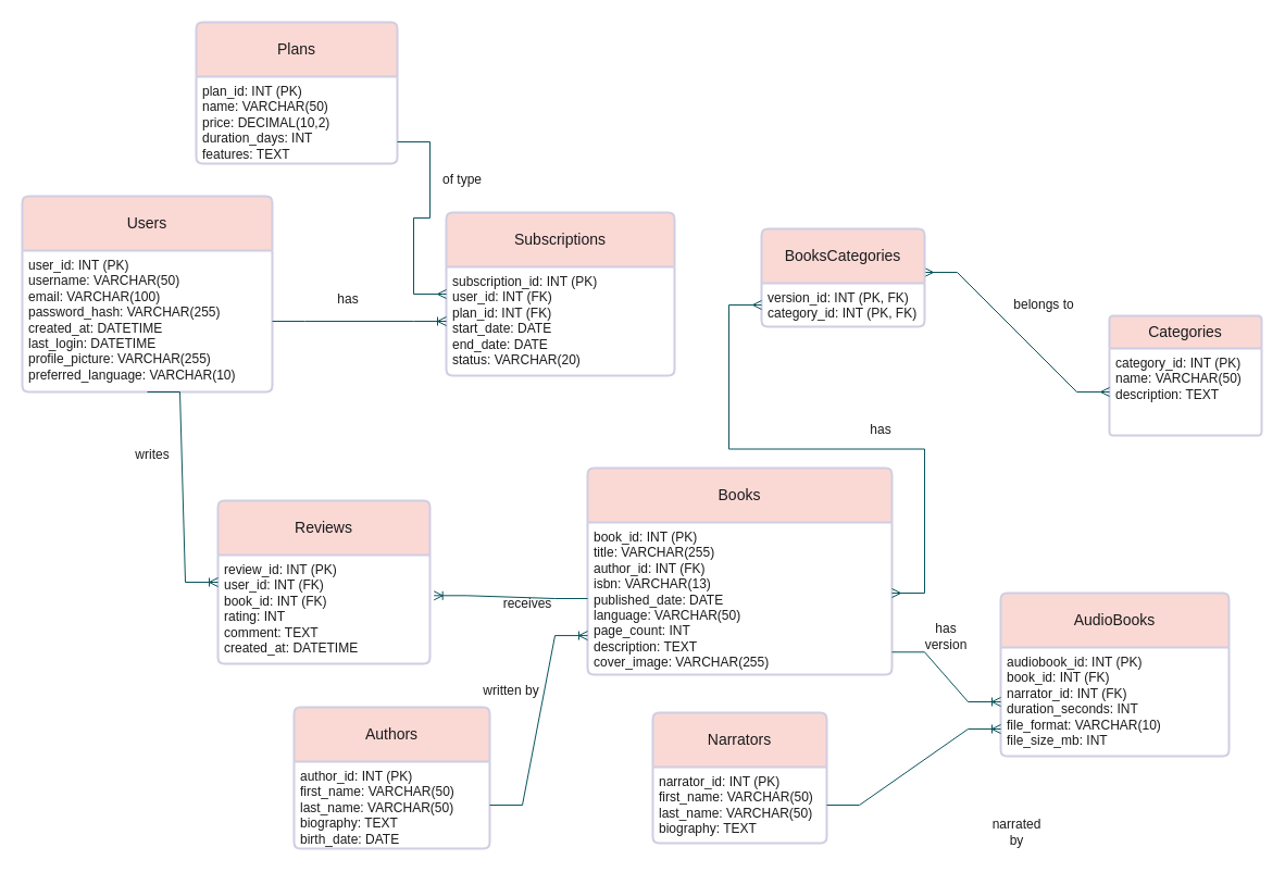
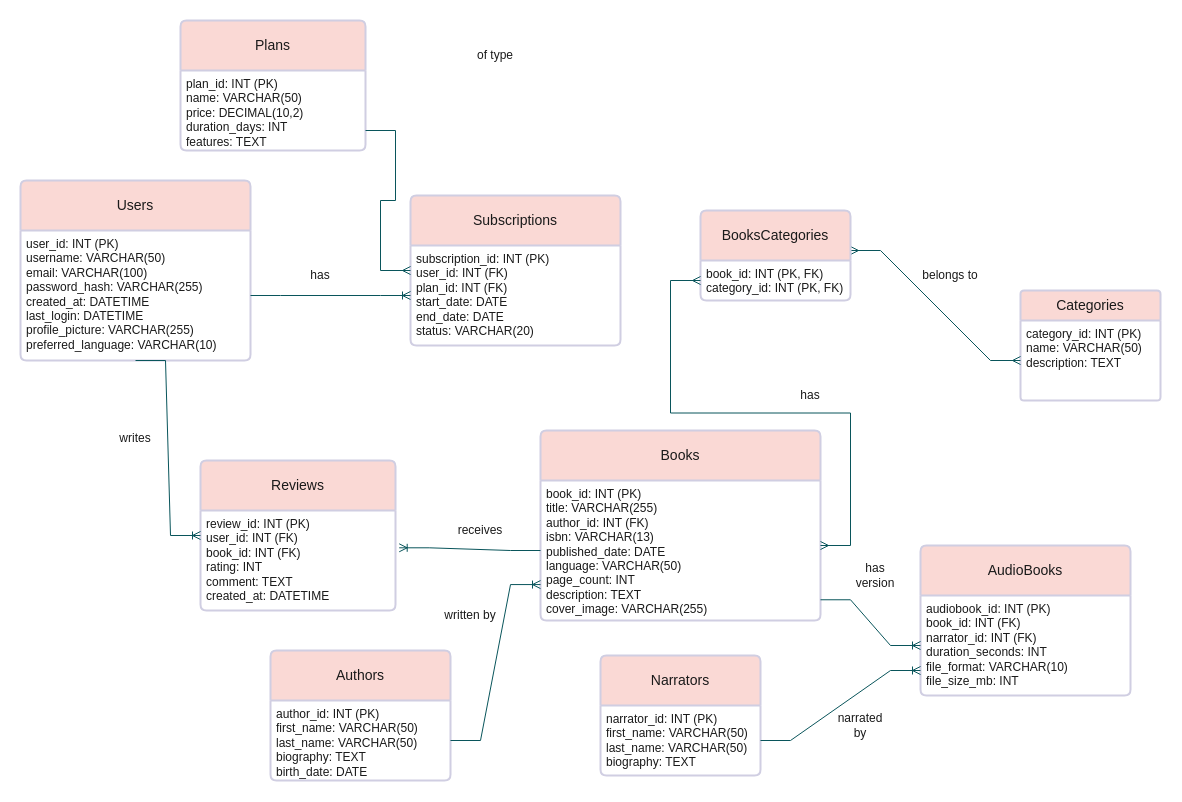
  <mxCell id="0" />
  <mxCell id="1" parent="0" />
  <mxCell id="2" value="Users" style="swimlane;childLayout=stackLayout;horizontal=1;startSize=50;horizontalStack=0;rounded=1;fontSize=14;fontStyle=0;strokeWidth=2;resizeParent=0;resizeLast=1;shadow=0;dashed=0;align=center;arcSize=4;whiteSpace=wrap;html=1;labelBackgroundColor=none;fillColor=#FAD9D5;strokeColor=#D0CEE2;fontColor=#1A1A1A;" vertex="1" parent="1"><mxGeometry x="20" y="180" width="230" height="180" as="geometry" /></mxCell>
  <mxCell id="3" value="&lt;div&gt;user_id: INT (PK)&lt;/div&gt;&lt;div&gt;username: VARCHAR(50)&lt;/div&gt;&lt;div&gt;email: VARCHAR(100)&lt;/div&gt;&lt;div&gt;password_hash: VARCHAR(255)&lt;/div&gt;&lt;div&gt;created_at: DATETIME&lt;/div&gt;&lt;div&gt;last_login: DATETIME&lt;/div&gt;&lt;div&gt;profile_picture: VARCHAR(255)&lt;/div&gt;&lt;div&gt;preferred_language: VARCHAR(10)&lt;/div&gt;" style="align=left;strokeColor=none;fillColor=none;spacingLeft=4;fontSize=12;verticalAlign=top;resizable=0;rotatable=0;part=1;html=1;labelBackgroundColor=none;fontColor=#1A1A1A;" vertex="1" parent="2"><mxGeometry y="50" width="230" height="130" as="geometry" /></mxCell>
  <mxCell id="4" value="Books" style="swimlane;childLayout=stackLayout;horizontal=1;startSize=50;horizontalStack=0;rounded=1;fontSize=14;fontStyle=0;strokeWidth=2;resizeParent=0;resizeLast=1;shadow=0;dashed=0;align=center;arcSize=4;whiteSpace=wrap;html=1;labelBackgroundColor=none;fillColor=#FAD9D5;strokeColor=#D0CEE2;fontColor=#1A1A1A;" vertex="1" parent="1"><mxGeometry x="540" y="430" width="280" height="190" as="geometry" /></mxCell>
  <mxCell id="5" value="&lt;div&gt;book_id: INT (PK)&lt;/div&gt;&lt;div&gt;title: VARCHAR(255)&lt;/div&gt;&lt;div&gt;author_id: INT (FK)&lt;/div&gt;&lt;div&gt;isbn: VARCHAR(13)&lt;/div&gt;&lt;div&gt;published_date: DATE&lt;/div&gt;&lt;div&gt;language: VARCHAR(50)&lt;/div&gt;&lt;div&gt;page_count: INT&lt;/div&gt;&lt;div&gt;description: TEXT&lt;/div&gt;&lt;div&gt;cover_image: VARCHAR(255)&lt;/div&gt;" style="align=left;strokeColor=none;fillColor=none;spacingLeft=4;fontSize=12;verticalAlign=top;resizable=0;rotatable=0;part=1;html=1;labelBackgroundColor=none;fontColor=#1A1A1A;" vertex="1" parent="4"><mxGeometry y="50" width="280" height="140" as="geometry" /></mxCell>
  <mxCell id="6" value="Authors" style="swimlane;childLayout=stackLayout;horizontal=1;startSize=50;horizontalStack=0;rounded=1;fontSize=14;fontStyle=0;strokeWidth=2;resizeParent=0;resizeLast=1;shadow=0;dashed=0;align=center;arcSize=4;whiteSpace=wrap;html=1;labelBackgroundColor=none;fillColor=#FAD9D5;strokeColor=#D0CEE2;fontColor=#1A1A1A;" vertex="1" parent="1"><mxGeometry x="270" y="650" width="180" height="130" as="geometry" /></mxCell>
  <mxCell id="7" value="&lt;div&gt;author_id: INT (PK)&lt;/div&gt;&lt;div&gt;first_name: VARCHAR(50)&lt;/div&gt;&lt;div&gt;last_name: VARCHAR(50)&lt;/div&gt;&lt;div&gt;biography: TEXT&lt;/div&gt;&lt;div&gt;birth_date: DATE&lt;/div&gt;" style="align=left;strokeColor=none;fillColor=none;spacingLeft=4;fontSize=12;verticalAlign=top;resizable=0;rotatable=0;part=1;html=1;labelBackgroundColor=none;fontColor=#1A1A1A;" vertex="1" parent="6"><mxGeometry y="50" width="180" height="80" as="geometry" /></mxCell>
  <mxCell id="8" value="Categories" style="swimlane;childLayout=stackLayout;horizontal=1;startSize=30;horizontalStack=0;rounded=1;fontSize=14;fontStyle=0;strokeWidth=2;resizeParent=0;resizeLast=1;shadow=0;dashed=0;align=center;arcSize=4;whiteSpace=wrap;html=1;labelBackgroundColor=none;fillColor=#FAD9D5;strokeColor=#D0CEE2;fontColor=#1A1A1A;" vertex="1" parent="1"><mxGeometry x="1020" y="290" width="140" height="110" as="geometry" /></mxCell>
  <mxCell id="9" value="" style="edgeStyle=entityRelationEdgeStyle;fontSize=12;html=1;endArrow=ERmany;startArrow=ERmany;rounded=0;exitX=1;exitY=0.25;exitDx=0;exitDy=0;entryX=0;entryY=0.5;entryDx=0;entryDy=0;labelBackgroundColor=none;strokeColor=#09555B;fontColor=default;" edge="1" parent="8" target="10"><mxGeometry width="100" height="100" relative="1" as="geometry"><mxPoint x="-170" y="-40" as="sourcePoint" /><mxPoint x="70" y="7.5" as="targetPoint" /><Array as="points"><mxPoint x="-170" y="-22.5" /></Array></mxGeometry></mxCell>
  <mxCell id="10" value="&lt;div&gt;category_id: INT (PK)&lt;/div&gt;&lt;div&gt;name: VARCHAR(50)&lt;/div&gt;&lt;div&gt;description: TEXT&lt;/div&gt;" style="align=left;strokeColor=none;fillColor=none;spacingLeft=4;fontSize=12;verticalAlign=top;resizable=0;rotatable=0;part=1;html=1;labelBackgroundColor=none;fontColor=#1A1A1A;" vertex="1" parent="8"><mxGeometry y="30" width="140" height="80" as="geometry" /></mxCell>
  <mxCell id="11" value="BooksCategories" style="swimlane;childLayout=stackLayout;horizontal=1;startSize=50;horizontalStack=0;rounded=1;fontSize=14;fontStyle=0;strokeWidth=2;resizeParent=0;resizeLast=1;shadow=0;dashed=0;align=center;arcSize=4;whiteSpace=wrap;html=1;labelBackgroundColor=none;fillColor=#FAD9D5;strokeColor=#D0CEE2;fontColor=#1A1A1A;" vertex="1" parent="1"><mxGeometry x="700" y="210" width="150" height="90" as="geometry" /></mxCell>
- <mxCell id="12" value="&lt;div&gt;version_id: INT (PK, FK)&lt;/div&gt;&lt;div&gt;category_id: INT (PK, FK)&lt;/div&gt;" style="align=left;strokeColor=none;fillColor=none;spacingLeft=4;fontSize=12;verticalAlign=top;resizable=0;rotatable=0;part=1;html=1;labelBackgroundColor=none;fontColor=#1A1A1A;" vertex="1" parent="11"><mxGeometry y="50" width="150" height="40" as="geometry" /></mxCell>
+ <mxCell id="12" value="&lt;div&gt;book_id: INT (PK, FK)&lt;/div&gt;&lt;div&gt;category_id: INT (PK, FK)&lt;/div&gt;" style="align=left;strokeColor=none;fillColor=none;spacingLeft=4;fontSize=12;verticalAlign=top;resizable=0;rotatable=0;part=1;html=1;labelBackgroundColor=none;fontColor=#1A1A1A;" vertex="1" parent="11"><mxGeometry y="50" width="150" height="40" as="geometry" /></mxCell>
  <mxCell id="13" value="AudioBooks" style="swimlane;childLayout=stackLayout;horizontal=1;startSize=50;horizontalStack=0;rounded=1;fontSize=14;fontStyle=0;strokeWidth=2;resizeParent=0;resizeLast=1;shadow=0;dashed=0;align=center;arcSize=4;whiteSpace=wrap;html=1;labelBackgroundColor=none;fillColor=#FAD9D5;strokeColor=#D0CEE2;fontColor=#1A1A1A;" vertex="1" parent="1"><mxGeometry x="920" y="545" width="210" height="150" as="geometry" /></mxCell>
  <mxCell id="14" value="&lt;div&gt;audiobook_id: INT (PK)&lt;/div&gt;&lt;div&gt;book_id: INT (FK)&lt;/div&gt;&lt;div&gt;narrator_id: INT (FK)&lt;/div&gt;&lt;div&gt;duration_seconds: INT&lt;/div&gt;&lt;div&gt;file_format: VARCHAR(10)&lt;/div&gt;&lt;div&gt;file_size_mb: INT&lt;/div&gt;" style="align=left;strokeColor=none;fillColor=none;spacingLeft=4;fontSize=12;verticalAlign=top;resizable=0;rotatable=0;part=1;html=1;labelBackgroundColor=none;fontColor=#1A1A1A;" vertex="1" parent="13"><mxGeometry y="50" width="210" height="100" as="geometry" /></mxCell>
  <mxCell id="15" value="Narrators" style="swimlane;childLayout=stackLayout;horizontal=1;startSize=50;horizontalStack=0;rounded=1;fontSize=14;fontStyle=0;strokeWidth=2;resizeParent=0;resizeLast=1;shadow=0;dashed=0;align=center;arcSize=4;whiteSpace=wrap;html=1;labelBackgroundColor=none;fillColor=#FAD9D5;strokeColor=#D0CEE2;fontColor=#1A1A1A;" vertex="1" parent="1"><mxGeometry x="600" y="655" width="160" height="120" as="geometry" /></mxCell>
  <mxCell id="16" value="&lt;div&gt;narrator_id: INT (PK)&lt;/div&gt;&lt;div&gt;first_name: VARCHAR(50)&lt;/div&gt;&lt;div&gt;last_name: VARCHAR(50)&lt;/div&gt;&lt;div&gt;biography: TEXT&lt;/div&gt;" style="align=left;strokeColor=none;fillColor=none;spacingLeft=4;fontSize=12;verticalAlign=top;resizable=0;rotatable=0;part=1;html=1;labelBackgroundColor=none;fontColor=#1A1A1A;" vertex="1" parent="15"><mxGeometry y="50" width="160" height="70" as="geometry" /></mxCell>
  <mxCell id="17" value="Reviews" style="swimlane;childLayout=stackLayout;horizontal=1;startSize=50;horizontalStack=0;rounded=1;fontSize=14;fontStyle=0;strokeWidth=2;resizeParent=0;resizeLast=1;shadow=0;dashed=0;align=center;arcSize=4;whiteSpace=wrap;html=1;labelBackgroundColor=none;fillColor=#FAD9D5;strokeColor=#D0CEE2;fontColor=#1A1A1A;" vertex="1" parent="1"><mxGeometry x="200" y="460" width="195" height="150" as="geometry" /></mxCell>
  <mxCell id="18" value="&lt;div&gt;review_id: INT (PK)&lt;/div&gt;&lt;div&gt;user_id: INT (FK)&lt;/div&gt;&lt;div&gt;book_id: INT (FK)&lt;/div&gt;&lt;div&gt;rating: INT&lt;/div&gt;&lt;div&gt;comment: TEXT&lt;/div&gt;&lt;div&gt;created_at: DATETIME&lt;/div&gt;" style="align=left;strokeColor=none;fillColor=none;spacingLeft=4;fontSize=12;verticalAlign=top;resizable=0;rotatable=0;part=1;html=1;labelBackgroundColor=none;fontColor=#1A1A1A;" vertex="1" parent="17"><mxGeometry y="50" width="195" height="100" as="geometry" /></mxCell>
  <mxCell id="19" value="Subscriptions" style="swimlane;childLayout=stackLayout;horizontal=1;startSize=50;horizontalStack=0;rounded=1;fontSize=14;fontStyle=0;strokeWidth=2;resizeParent=0;resizeLast=1;shadow=0;dashed=0;align=center;arcSize=4;whiteSpace=wrap;html=1;labelBackgroundColor=none;fillColor=#FAD9D5;strokeColor=#D0CEE2;fontColor=#1A1A1A;" vertex="1" parent="1"><mxGeometry x="410" y="195" width="210" height="150" as="geometry" /></mxCell>
  <mxCell id="20" value="&lt;div&gt;subscription_id: INT (PK)&lt;/div&gt;&lt;div&gt;user_id: INT (FK)&lt;/div&gt;&lt;div&gt;plan_id: INT (FK)&lt;/div&gt;&lt;div&gt;start_date: DATE&lt;/div&gt;&lt;div&gt;end_date: DATE&lt;/div&gt;&lt;div&gt;status: VARCHAR(20)&lt;/div&gt;" style="align=left;strokeColor=none;fillColor=none;spacingLeft=4;fontSize=12;verticalAlign=top;resizable=0;rotatable=0;part=1;html=1;labelBackgroundColor=none;fontColor=#1A1A1A;" vertex="1" parent="19"><mxGeometry y="50" width="210" height="100" as="geometry" /></mxCell>
  <mxCell id="21" value="Plans" style="swimlane;childLayout=stackLayout;horizontal=1;startSize=50;horizontalStack=0;rounded=1;fontSize=14;fontStyle=0;strokeWidth=2;resizeParent=0;resizeLast=1;shadow=0;dashed=0;align=center;arcSize=4;whiteSpace=wrap;html=1;labelBackgroundColor=none;fillColor=#FAD9D5;strokeColor=#D0CEE2;fontColor=#1A1A1A;" vertex="1" parent="1"><mxGeometry x="180" y="20" width="185" height="130" as="geometry" /></mxCell>
  <mxCell id="22" value="&lt;div&gt;plan_id: INT (PK)&lt;/div&gt;&lt;div&gt;name: VARCHAR(50)&lt;/div&gt;&lt;div&gt;price: DECIMAL(10,2)&lt;/div&gt;&lt;div&gt;duration_days: INT&lt;/div&gt;&lt;div&gt;features: TEXT&lt;/div&gt;" style="align=left;strokeColor=none;fillColor=none;spacingLeft=4;fontSize=12;verticalAlign=top;resizable=0;rotatable=0;part=1;html=1;labelBackgroundColor=none;fontColor=#1A1A1A;" vertex="1" parent="21"><mxGeometry y="50" width="185" height="80" as="geometry" /></mxCell>
  <mxCell id="23" value="" style="edgeStyle=entityRelationEdgeStyle;fontSize=12;html=1;endArrow=ERoneToMany;rounded=0;exitX=1;exitY=0.5;exitDx=0;exitDy=0;entryX=0;entryY=0.5;entryDx=0;entryDy=0;labelBackgroundColor=none;strokeColor=#09555B;fontColor=default;" edge="1" parent="1" source="3" target="20"><mxGeometry width="100" height="100" relative="1" as="geometry"><mxPoint x="330" y="500" as="sourcePoint" /><mxPoint x="430" y="400" as="targetPoint" /></mxGeometry></mxCell>
  <mxCell id="24" value="" style="edgeStyle=entityRelationEdgeStyle;fontSize=12;html=1;endArrow=ERoneToMany;rounded=0;exitX=0.5;exitY=1;exitDx=0;exitDy=0;labelBackgroundColor=none;strokeColor=#09555B;fontColor=default;" edge="1" parent="1" source="3" target="17"><mxGeometry width="100" height="100" relative="1" as="geometry"><mxPoint x="330" y="500" as="sourcePoint" /><mxPoint x="430" y="400" as="targetPoint" /></mxGeometry></mxCell>
  <mxCell id="25" value="" style="edgeStyle=entityRelationEdgeStyle;fontSize=12;html=1;endArrow=ERoneToMany;rounded=0;entryX=1.019;entryY=0.373;entryDx=0;entryDy=0;entryPerimeter=0;exitX=0;exitY=0.5;exitDx=0;exitDy=0;labelBackgroundColor=none;strokeColor=#09555B;fontColor=default;" edge="1" parent="1" source="5" target="18"><mxGeometry width="100" height="100" relative="1" as="geometry"><mxPoint x="520" y="550" as="sourcePoint" /><mxPoint x="430" y="400" as="targetPoint" /><Array as="points"><mxPoint x="610" y="550" /><mxPoint x="580" y="547" /></Array></mxGeometry></mxCell>
  <mxCell id="26" value="" style="edgeStyle=entityRelationEdgeStyle;fontSize=12;html=1;endArrow=ERoneToMany;rounded=0;entryX=0.605;entryY=1.024;entryDx=0;entryDy=0;entryPerimeter=0;exitX=1;exitY=0.5;exitDx=0;exitDy=0;labelBackgroundColor=none;strokeColor=#09555B;fontColor=default;" edge="1" parent="1" source="7"><mxGeometry width="100" height="100" relative="1" as="geometry"><mxPoint x="501.98" y="695" as="sourcePoint" /><mxPoint x="540" y="584.07" as="targetPoint" /></mxGeometry></mxCell>
  <mxCell id="27" value="" style="edgeStyle=entityRelationEdgeStyle;fontSize=12;html=1;endArrow=ERmany;startArrow=ERmany;rounded=0;entryX=0;entryY=0.25;entryDx=0;entryDy=0;labelBackgroundColor=none;strokeColor=#09555B;fontColor=default;" edge="1" parent="1"><mxGeometry width="100" height="100" relative="1" as="geometry"><mxPoint x="820" y="545" as="sourcePoint" /><mxPoint x="700" y="280" as="targetPoint" /><Array as="points"><mxPoint x="420" y="435" /><mxPoint x="840" y="395" /><mxPoint x="870" y="395" /><mxPoint x="770" y="275" /></Array></mxGeometry></mxCell>
  <mxCell id="28" value="" style="edgeStyle=entityRelationEdgeStyle;fontSize=12;html=1;endArrow=ERoneToMany;rounded=0;exitX=1;exitY=0.852;exitDx=0;exitDy=0;exitPerimeter=0;entryX=0;entryY=0.5;entryDx=0;entryDy=0;labelBackgroundColor=none;strokeColor=#09555B;fontColor=default;" edge="1" parent="1" source="5" target="14"><mxGeometry width="100" height="100" relative="1" as="geometry"><mxPoint x="330" y="500" as="sourcePoint" /><mxPoint x="430" y="400" as="targetPoint" /><Array as="points"><mxPoint x="910" y="640" /></Array></mxGeometry></mxCell>
  <mxCell id="29" value="" style="edgeStyle=entityRelationEdgeStyle;fontSize=12;html=1;endArrow=ERoneToMany;rounded=0;entryX=0;entryY=0.75;entryDx=0;entryDy=0;labelBackgroundColor=none;strokeColor=#09555B;fontColor=default;" edge="1" parent="1" source="16" target="14"><mxGeometry width="100" height="100" relative="1" as="geometry"><mxPoint x="330" y="670" as="sourcePoint" /><mxPoint x="430" y="570" as="targetPoint" /></mxGeometry></mxCell>
  <mxCell id="30" value="" style="edgeStyle=entityRelationEdgeStyle;fontSize=12;html=1;endArrow=ERmany;rounded=0;exitX=1;exitY=0.75;exitDx=0;exitDy=0;entryX=0;entryY=0.25;entryDx=0;entryDy=0;labelBackgroundColor=none;strokeColor=#09555B;fontColor=default;" edge="1" parent="1" source="22" target="20"><mxGeometry width="100" height="100" relative="1" as="geometry"><mxPoint x="330" y="330" as="sourcePoint" /><mxPoint x="430" y="230" as="targetPoint" /></mxGeometry></mxCell>
- <mxCell id="31" value="receives" style="text;html=1;align=center;verticalAlign=middle;whiteSpace=wrap;rounded=0;labelBackgroundColor=none;fontColor=#1A1A1A;" vertex="1" parent="1"><mxGeometry x="455" y="540" width="60" height="30" as="geometry" /></mxCell>
- <mxCell id="32" value="writes&lt;div&gt;&lt;br&gt;&lt;/div&gt;" style="text;html=1;align=center;verticalAlign=middle;whiteSpace=wrap;rounded=0;labelBackgroundColor=none;fontColor=#1A1A1A;" vertex="1" parent="1"><mxGeometry x="110" y="410" width="60" height="30" as="geometry" /></mxCell>
- <mxCell id="33" value="of type" style="text;html=1;align=center;verticalAlign=middle;whiteSpace=wrap;rounded=0;labelBackgroundColor=none;fontColor=#1A1A1A;" vertex="1" parent="1"><mxGeometry x="395" y="150" width="60" height="30" as="geometry" /></mxCell>
+ <mxCell id="31" value="receives" style="text;html=1;align=center;verticalAlign=middle;whiteSpace=wrap;rounded=0;labelBackgroundColor=none;fontColor=#1A1A1A;" vertex="1" parent="1"><mxGeometry x="450" y="515" width="60" height="30" as="geometry" /></mxCell>
+ <mxCell id="32" value="writes&lt;div&gt;&lt;br&gt;&lt;/div&gt;" style="text;html=1;align=center;verticalAlign=middle;whiteSpace=wrap;rounded=0;labelBackgroundColor=none;fontColor=#1A1A1A;" vertex="1" parent="1"><mxGeometry x="105" y="430" width="60" height="30" as="geometry" /></mxCell>
+ <mxCell id="33" value="of type" style="text;html=1;align=center;verticalAlign=middle;whiteSpace=wrap;rounded=0;labelBackgroundColor=none;fontColor=#1A1A1A;" vertex="1" parent="1"><mxGeometry x="465" y="40" width="60" height="30" as="geometry" /></mxCell>
  <mxCell id="34" value="has" style="text;html=1;align=center;verticalAlign=middle;whiteSpace=wrap;rounded=0;fontColor=#1A1A1A;" vertex="1" parent="1"><mxGeometry x="290" y="260" width="60" height="30" as="geometry" /></mxCell>
- <mxCell id="35" value="has version" style="text;html=1;align=center;verticalAlign=middle;whiteSpace=wrap;rounded=0;fontColor=#1A1A1A;" vertex="1" parent="1"><mxGeometry x="840" y="570" width="60" height="30" as="geometry" /></mxCell>
+ <mxCell id="35" value="has version" style="text;html=1;align=center;verticalAlign=middle;whiteSpace=wrap;rounded=0;fontColor=#1A1A1A;" vertex="1" parent="1"><mxGeometry x="845" y="560" width="60" height="30" as="geometry" /></mxCell>
  <mxCell id="36" value="has" style="text;html=1;align=center;verticalAlign=middle;whiteSpace=wrap;rounded=0;fontColor=#1A1A1A;" vertex="1" parent="1"><mxGeometry x="780" y="380" width="60" height="30" as="geometry" /></mxCell>
- <mxCell id="37" value="belongs to" style="text;html=1;align=center;verticalAlign=middle;whiteSpace=wrap;rounded=0;fontColor=#1A1A1A;" vertex="1" parent="1"><mxGeometry x="930" y="265" width="60" height="30" as="geometry" /></mxCell>
- <mxCell id="38" value="narrated by" style="text;html=1;align=center;verticalAlign=middle;whiteSpace=wrap;rounded=0;fontColor=#1A1A1A;" vertex="1" parent="1"><mxGeometry x="905" y="750" width="60" height="30" as="geometry" /></mxCell>
- <mxCell id="39" value="written by" style="text;html=1;align=center;verticalAlign=middle;whiteSpace=wrap;rounded=0;fontColor=#1A1A1A;" vertex="1" parent="1"><mxGeometry x="440" y="620" width="60" height="30" as="geometry" /></mxCell>
+ <mxCell id="37" value="belongs to" style="text;html=1;align=center;verticalAlign=middle;whiteSpace=wrap;rounded=0;fontColor=#1A1A1A;" vertex="1" parent="1"><mxGeometry x="920" y="260" width="60" height="30" as="geometry" /></mxCell>
+ <mxCell id="38" value="narrated by" style="text;html=1;align=center;verticalAlign=middle;whiteSpace=wrap;rounded=0;fontColor=#1A1A1A;" vertex="1" parent="1"><mxGeometry x="830" y="710" width="60" height="30" as="geometry" /></mxCell>
+ <mxCell id="39" value="written by" style="text;html=1;align=center;verticalAlign=middle;whiteSpace=wrap;rounded=0;fontColor=#1A1A1A;" vertex="1" parent="1"><mxGeometry x="440" y="600" width="60" height="30" as="geometry" /></mxCell>
